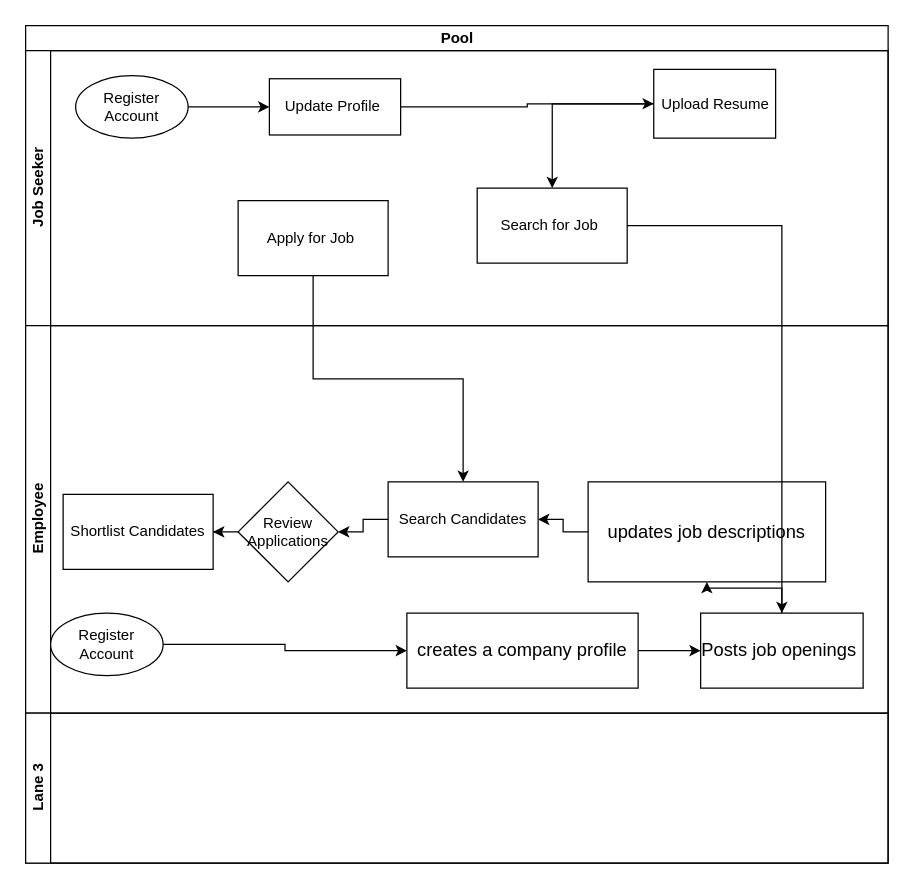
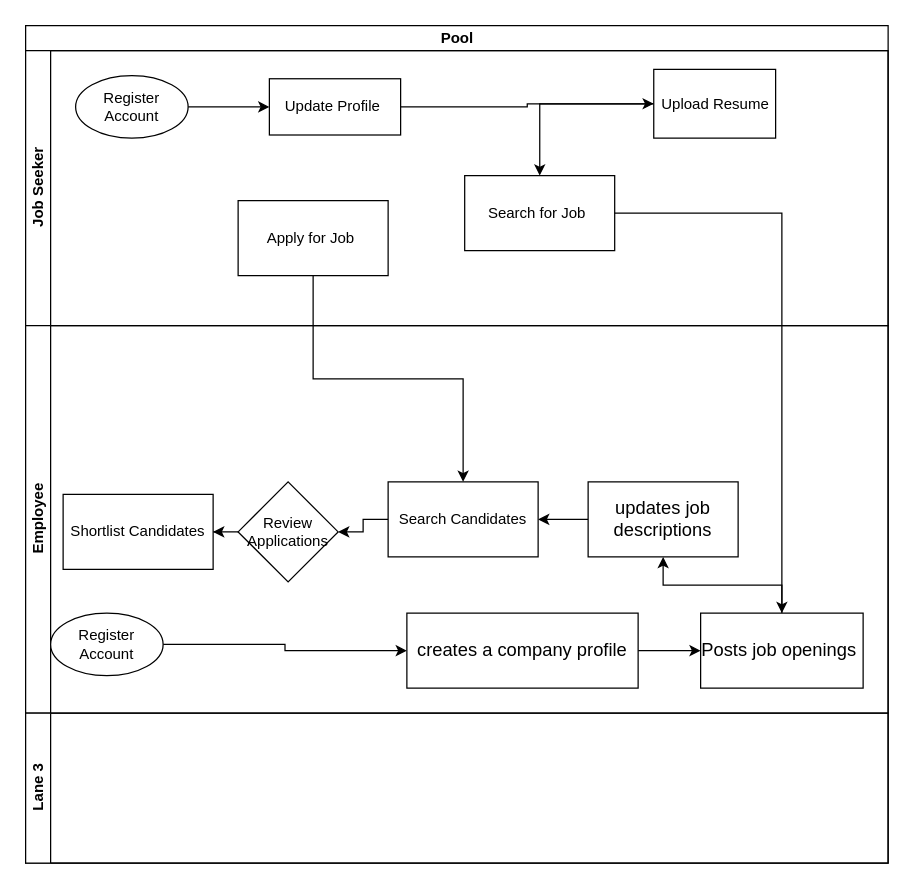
  <mxCell id="0" />
  <mxCell id="1" parent="0" />
  <mxCell id="2" value="Pool" style="swimlane;childLayout=stackLayout;resizeParent=1;resizeParentMax=0;horizontal=1;startSize=20;horizontalStack=0;html=1;" vertex="1" parent="1"><mxGeometry x="20" y="20" width="690" height="670" as="geometry" /></mxCell>
  <mxCell id="3" value="Job Seeker" style="swimlane;startSize=20;horizontal=0;html=1;direction=east;" vertex="1" parent="2"><mxGeometry y="20" width="690" height="220" as="geometry"><mxRectangle y="20" width="480" height="30" as="alternateBounds" /></mxGeometry></mxCell>
  <mxCell id="4" value="" style="edgeStyle=orthogonalEdgeStyle;rounded=0;orthogonalLoop=1;jettySize=auto;html=1;" edge="1" parent="3" source="5" target="7"><mxGeometry relative="1" as="geometry" /></mxCell>
  <mxCell id="5" value="Register Account" style="ellipse;whiteSpace=wrap;html=1;" vertex="1" parent="3"><mxGeometry x="40" y="20" width="90" height="50" as="geometry" /></mxCell>
  <mxCell id="6" value="" style="edgeStyle=orthogonalEdgeStyle;rounded=0;orthogonalLoop=1;jettySize=auto;html=1;" edge="1" parent="3" source="7" target="9"><mxGeometry relative="1" as="geometry" /></mxCell>
  <mxCell id="7" value="Update Profile&amp;nbsp;" style="whiteSpace=wrap;html=1;" vertex="1" parent="3"><mxGeometry x="195" y="22.5" width="105" height="45" as="geometry" /></mxCell>
  <mxCell id="8" value="" style="edgeStyle=orthogonalEdgeStyle;rounded=0;orthogonalLoop=1;jettySize=auto;html=1;" edge="1" parent="3" source="9" target="10"><mxGeometry relative="1" as="geometry" /></mxCell>
  <mxCell id="9" value="Upload Resume" style="whiteSpace=wrap;html=1;" vertex="1" parent="3"><mxGeometry x="502.5" y="15" width="97.5" height="55" as="geometry" /></mxCell>
- <mxCell id="10" value="Search for Job&amp;nbsp;" style="whiteSpace=wrap;html=1;" vertex="1" parent="3"><mxGeometry x="361.25" y="110" width="120" height="60" as="geometry" /></mxCell>
+ <mxCell id="10" value="Search for Job&amp;nbsp;" style="whiteSpace=wrap;html=1;" vertex="1" parent="3"><mxGeometry x="351.25" y="100" width="120" height="60" as="geometry" /></mxCell>
  <mxCell id="11" value="Apply for Job&amp;nbsp;" style="whiteSpace=wrap;html=1;" vertex="1" parent="3"><mxGeometry x="170" y="120" width="120" height="60" as="geometry" /></mxCell>
  <mxCell id="12" value="Employee" style="swimlane;startSize=20;horizontal=0;html=1;" vertex="1" parent="2"><mxGeometry y="240" width="690" height="310" as="geometry" /></mxCell>
  <mxCell id="13" value="" style="edgeStyle=orthogonalEdgeStyle;rounded=0;orthogonalLoop=1;jettySize=auto;html=1;" edge="1" parent="12" source="14" target="16"><mxGeometry relative="1" as="geometry" /></mxCell>
  <mxCell id="14" value="Register Account" style="ellipse;whiteSpace=wrap;html=1;" vertex="1" parent="12"><mxGeometry x="20" y="230" width="90" height="50" as="geometry" /></mxCell>
  <mxCell id="15" value="" style="edgeStyle=orthogonalEdgeStyle;rounded=0;orthogonalLoop=1;jettySize=auto;html=1;" edge="1" parent="12" source="16" target="18"><mxGeometry relative="1" as="geometry" /></mxCell>
  <mxCell id="16" value="&lt;span style=&quot;font-size:11.0pt;line-height:&lt;br/&gt;115%;font-family:&amp;quot;Arial&amp;quot;,sans-serif;mso-ascii-theme-font:minor-latin;&lt;br/&gt;mso-fareast-font-family:&amp;quot;Yu Gothic&amp;quot;;mso-fareast-theme-font:minor-fareast;&lt;br/&gt;mso-hansi-theme-font:minor-latin;mso-bidi-theme-font:minor-latin;mso-ansi-language:&lt;br/&gt;VI;mso-fareast-language:JA;mso-bidi-language:AR-SA&quot; lang=&quot;VI&quot;&gt;creates a company profile&lt;/span&gt;" style="whiteSpace=wrap;html=1;" vertex="1" parent="12"><mxGeometry x="305" y="230" width="185" height="60" as="geometry" /></mxCell>
  <mxCell id="17" value="" style="edgeStyle=orthogonalEdgeStyle;rounded=0;orthogonalLoop=1;jettySize=auto;html=1;" edge="1" parent="12" source="18" target="20"><mxGeometry relative="1" as="geometry" /></mxCell>
  <mxCell id="18" value="&lt;span style=&quot;font-size:11.0pt;line-height:&lt;br/&gt;115%;font-family:&amp;quot;Arial&amp;quot;,sans-serif;mso-ascii-theme-font:minor-latin;&lt;br/&gt;mso-fareast-font-family:&amp;quot;Yu Gothic&amp;quot;;mso-fareast-theme-font:minor-fareast;&lt;br/&gt;mso-hansi-theme-font:minor-latin;mso-bidi-theme-font:minor-latin;mso-ansi-language:&lt;br/&gt;VI;mso-fareast-language:JA;mso-bidi-language:AR-SA&quot; lang=&quot;VI&quot;&gt;Posts job openings&amp;nbsp;&lt;/span&gt;" style="whiteSpace=wrap;html=1;" vertex="1" parent="12"><mxGeometry x="540" y="230" width="130" height="60" as="geometry" /></mxCell>
  <mxCell id="19" value="" style="edgeStyle=orthogonalEdgeStyle;rounded=0;orthogonalLoop=1;jettySize=auto;html=1;" edge="1" parent="12" source="20" target="22"><mxGeometry relative="1" as="geometry" /></mxCell>
- <mxCell id="20" value="&lt;span style=&quot;font-size:11.0pt;line-height:&lt;br/&gt;115%;font-family:&amp;quot;Arial&amp;quot;,sans-serif;mso-ascii-theme-font:minor-latin;&lt;br/&gt;mso-fareast-font-family:&amp;quot;Yu Gothic&amp;quot;;mso-fareast-theme-font:minor-fareast;&lt;br/&gt;mso-hansi-theme-font:minor-latin;mso-bidi-theme-font:minor-latin;mso-ansi-language:&lt;br/&gt;VI;mso-fareast-language:JA;mso-bidi-language:AR-SA&quot; lang=&quot;VI&quot;&gt;updates job descriptions&lt;/span&gt;" style="whiteSpace=wrap;html=1;" vertex="1" parent="12"><mxGeometry x="450" y="125" width="190" height="80" as="geometry" /></mxCell>
+ <mxCell id="20" value="&lt;span style=&quot;font-size:11.0pt;line-height:&lt;br/&gt;115%;font-family:&amp;quot;Arial&amp;quot;,sans-serif;mso-ascii-theme-font:minor-latin;&lt;br/&gt;mso-fareast-font-family:&amp;quot;Yu Gothic&amp;quot;;mso-fareast-theme-font:minor-fareast;&lt;br/&gt;mso-hansi-theme-font:minor-latin;mso-bidi-theme-font:minor-latin;mso-ansi-language:&lt;br/&gt;VI;mso-fareast-language:JA;mso-bidi-language:AR-SA&quot; lang=&quot;VI&quot;&gt;updates job descriptions&lt;/span&gt;" style="whiteSpace=wrap;html=1;" vertex="1" parent="12"><mxGeometry x="450" y="125" width="120" height="60" as="geometry" /></mxCell>
  <mxCell id="21" value="" style="edgeStyle=orthogonalEdgeStyle;rounded=0;orthogonalLoop=1;jettySize=auto;html=1;" edge="1" parent="12" source="22" target="24"><mxGeometry relative="1" as="geometry" /></mxCell>
  <mxCell id="22" value="Search Candidates" style="whiteSpace=wrap;html=1;" vertex="1" parent="12"><mxGeometry x="290" y="125" width="120" height="60" as="geometry" /></mxCell>
  <mxCell id="23" value="" style="edgeStyle=orthogonalEdgeStyle;rounded=0;orthogonalLoop=1;jettySize=auto;html=1;" edge="1" parent="12" source="24" target="25"><mxGeometry relative="1" as="geometry" /></mxCell>
  <mxCell id="24" value="Review Applications" style="rhombus;whiteSpace=wrap;html=1;" vertex="1" parent="12"><mxGeometry x="170" y="125" width="80" height="80" as="geometry" /></mxCell>
  <mxCell id="25" value="Shortlist Candidates" style="whiteSpace=wrap;html=1;" vertex="1" parent="12"><mxGeometry x="30" y="135" width="120" height="60" as="geometry" /></mxCell>
  <mxCell id="26" value="Lane 3" style="swimlane;startSize=20;horizontal=0;html=1;" vertex="1" parent="2"><mxGeometry y="550" width="690" height="120" as="geometry" /></mxCell>
  <mxCell id="27" style="edgeStyle=orthogonalEdgeStyle;rounded=0;orthogonalLoop=1;jettySize=auto;html=1;" edge="1" parent="2" source="10" target="18"><mxGeometry relative="1" as="geometry" /></mxCell>
  <mxCell id="28" style="edgeStyle=orthogonalEdgeStyle;rounded=0;orthogonalLoop=1;jettySize=auto;html=1;" edge="1" parent="2" source="11" target="22"><mxGeometry relative="1" as="geometry" /></mxCell>
